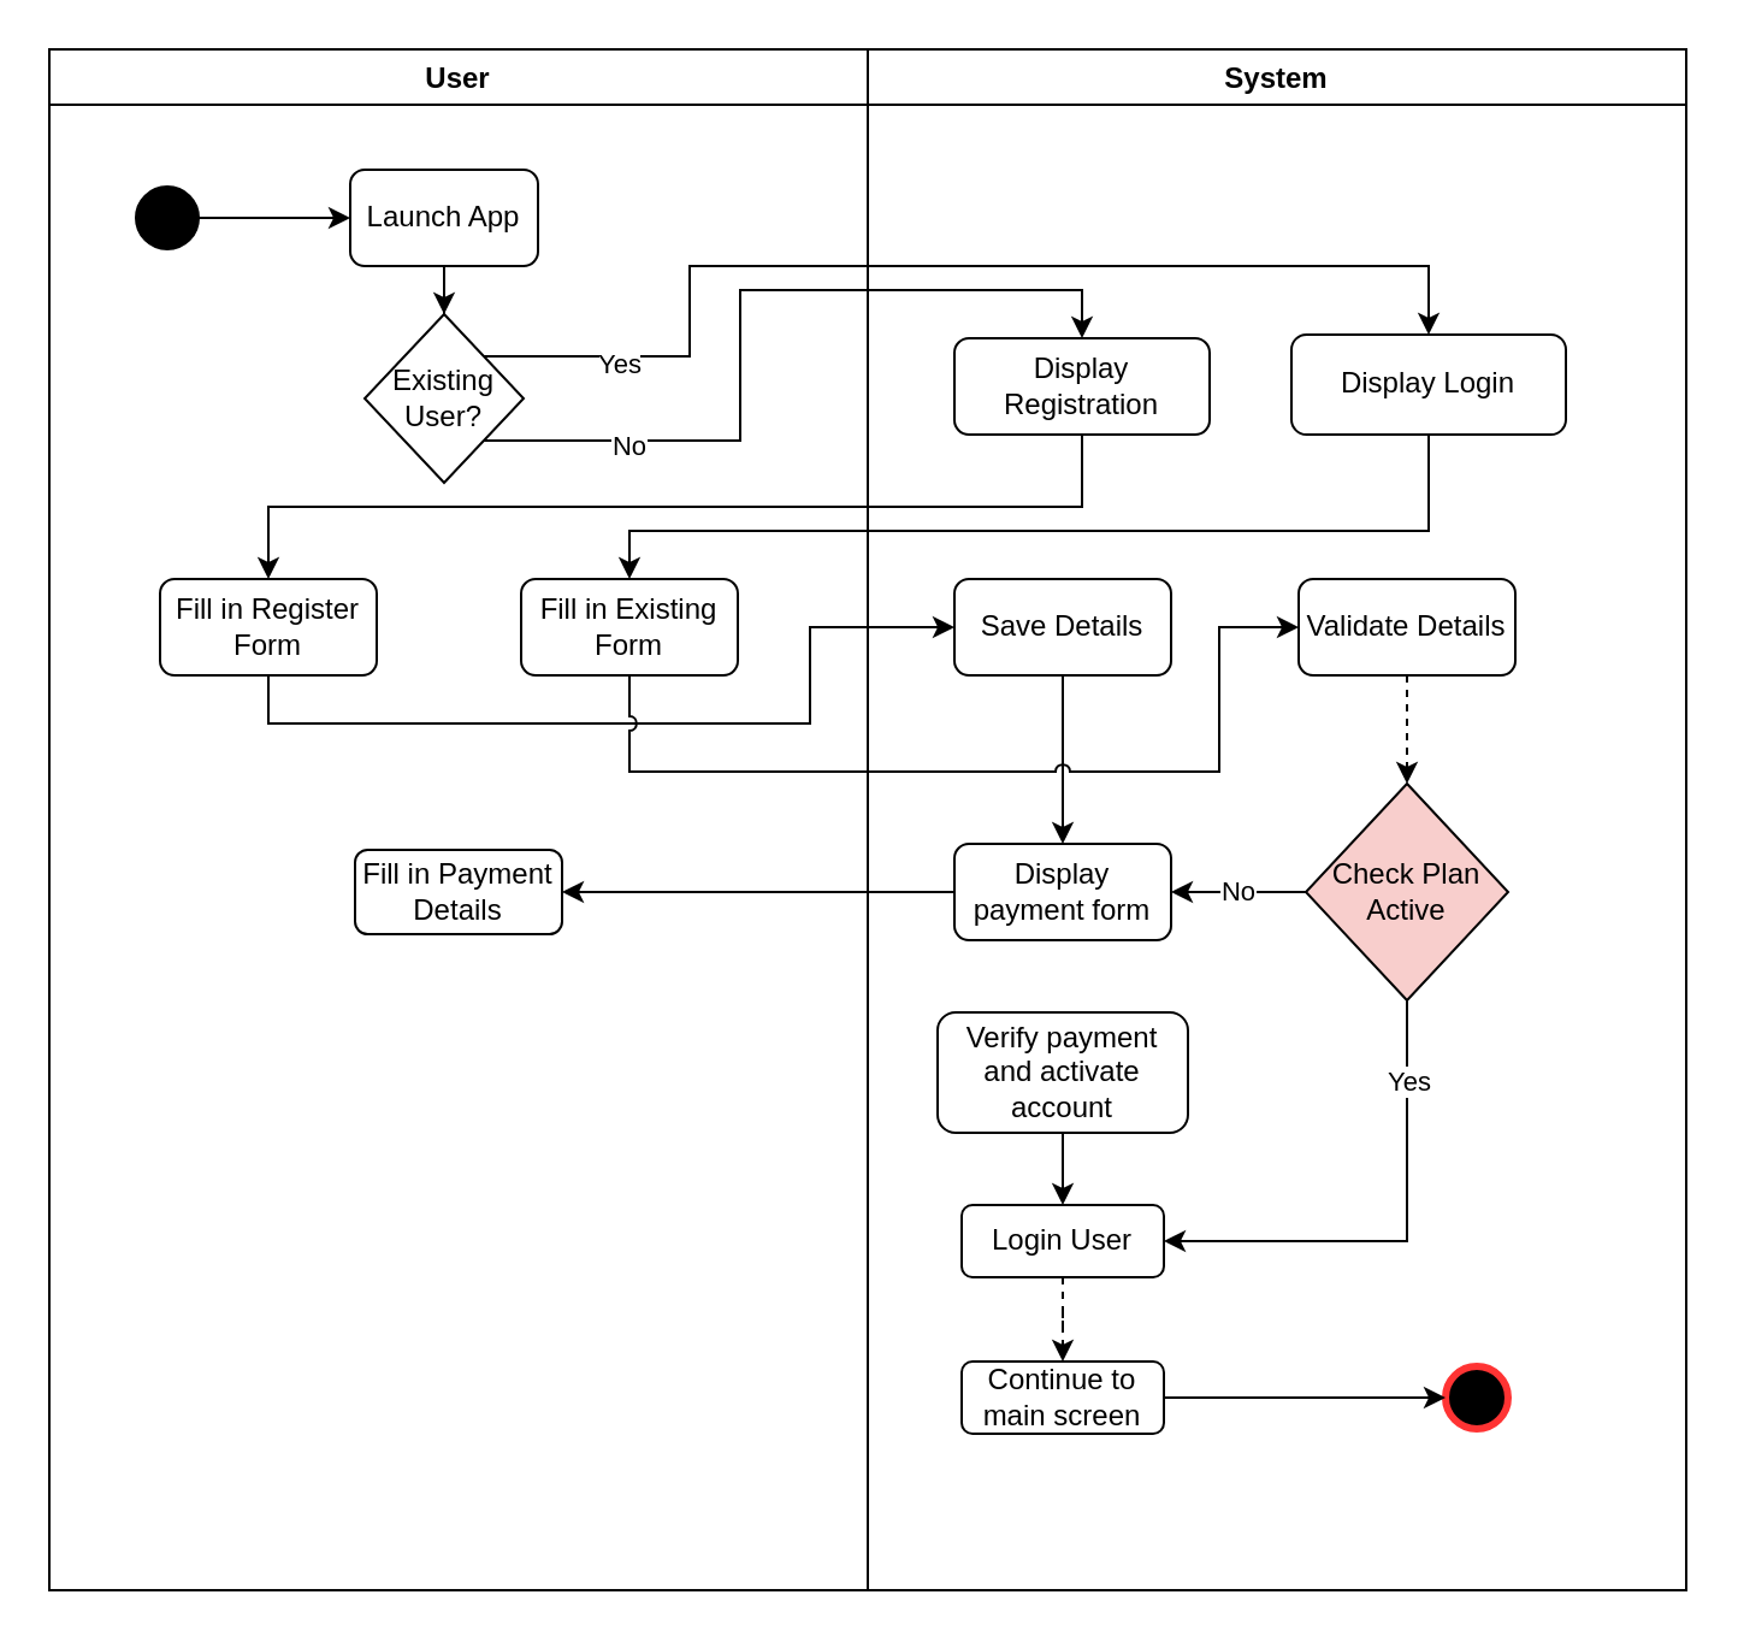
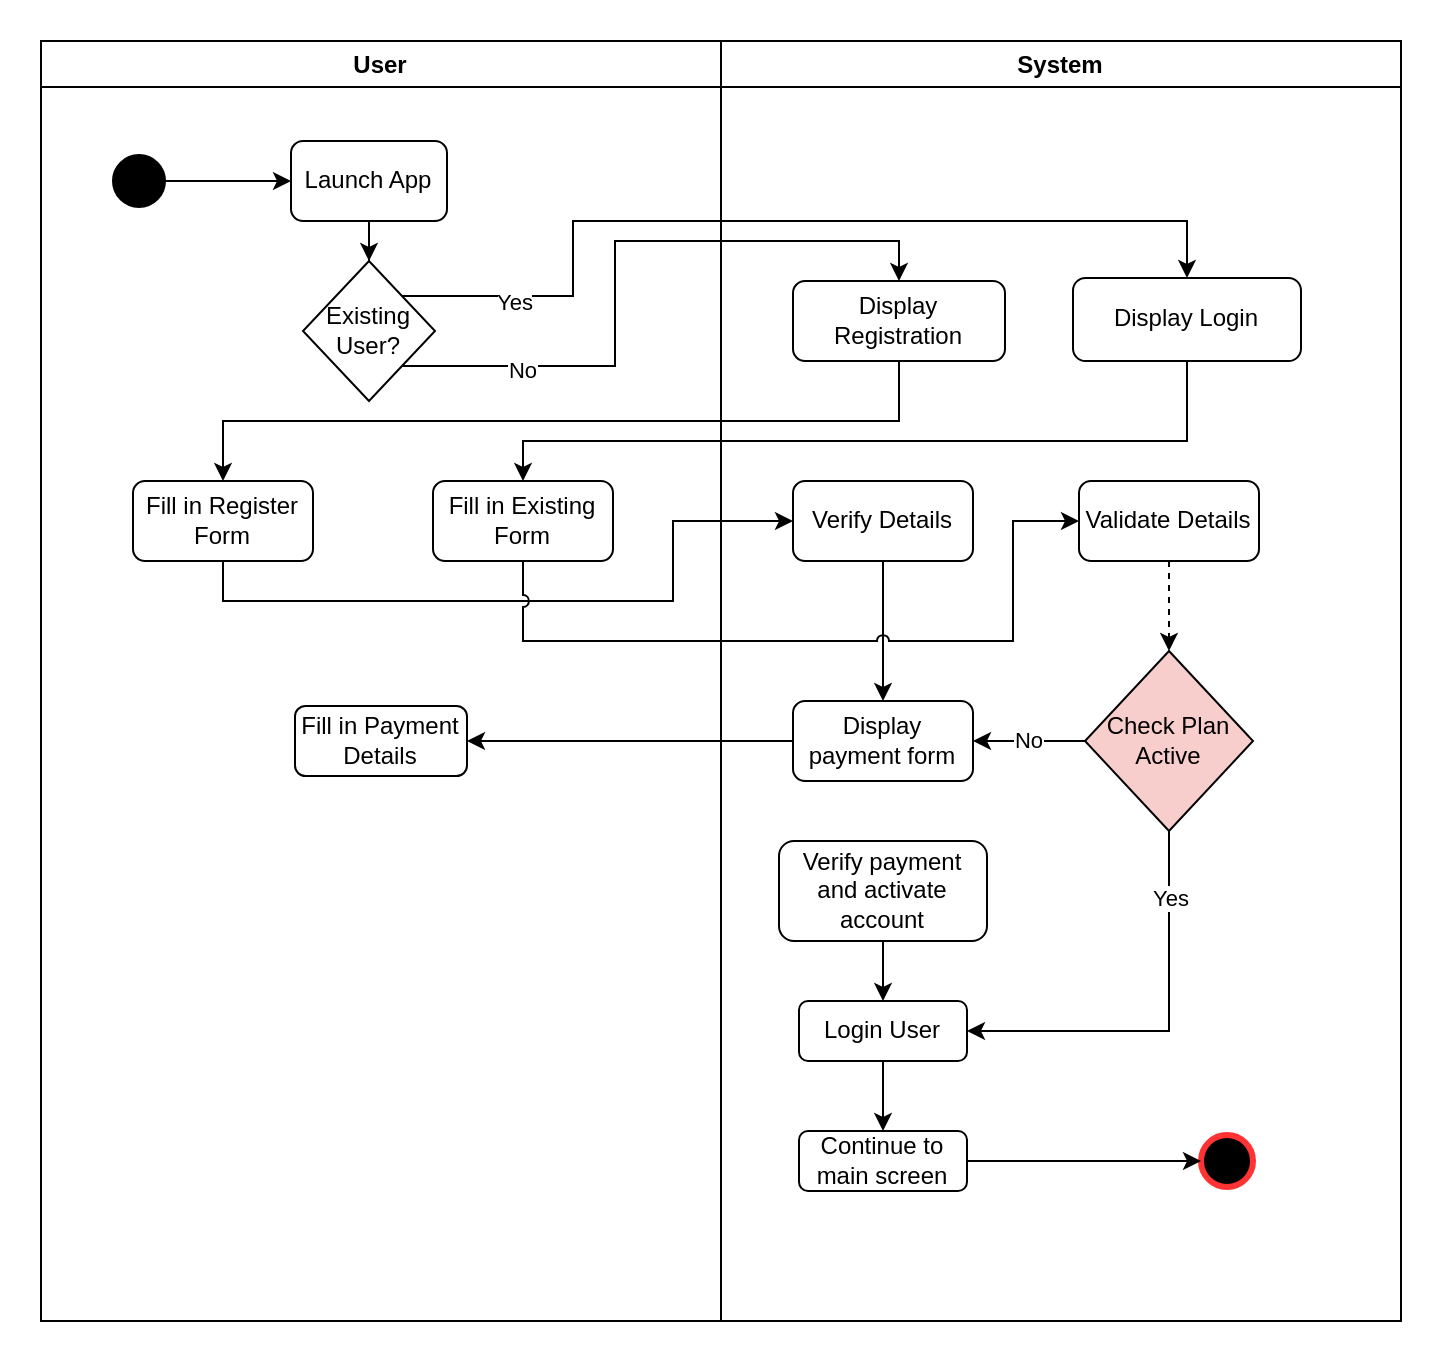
  <mxCell id="0" />
  <mxCell id="1" parent="0" />
  <mxCell id="2" value="" style="group" vertex="1" connectable="0" parent="1"><mxGeometry x="20" y="20" width="680" height="640" as="geometry" /></mxCell>
  <mxCell id="3" value="User" style="swimlane;" vertex="1" parent="2"><mxGeometry width="340" height="640" as="geometry" /></mxCell>
  <mxCell id="4" value="" style="ellipse;whiteSpace=wrap;html=1;aspect=fixed;fillColor=#000000;" vertex="1" parent="3"><mxGeometry x="36" y="57" width="26" height="26" as="geometry" /></mxCell>
  <mxCell id="5" value="" style="edgeStyle=orthogonalEdgeStyle;rounded=0;orthogonalLoop=1;jettySize=auto;html=1;entryX=0;entryY=0.5;entryDx=0;entryDy=0;exitX=1;exitY=0.5;exitDx=0;exitDy=0;" edge="1" parent="3" source="4" target="7"><mxGeometry relative="1" as="geometry"><mxPoint x="126" y="120" as="targetPoint" /></mxGeometry></mxCell>
  <mxCell id="6" value="" style="edgeStyle=orthogonalEdgeStyle;rounded=0;jumpStyle=arc;orthogonalLoop=1;jettySize=auto;html=1;" edge="1" parent="3" source="7" target="8"><mxGeometry relative="1" as="geometry" /></mxCell>
  <mxCell id="7" value="Launch App" style="rounded=1;whiteSpace=wrap;html=1;fillColor=#FFFFFF;" vertex="1" parent="3"><mxGeometry x="125" y="50" width="78" height="40" as="geometry" /></mxCell>
  <mxCell id="8" value="Existing &lt;br&gt;User?" style="rhombus;whiteSpace=wrap;html=1;fillColor=#FFFFFF;" vertex="1" parent="3"><mxGeometry x="131" y="110" width="66" height="70" as="geometry" /></mxCell>
  <mxCell id="9" value="Fill in Register Form" style="rounded=1;whiteSpace=wrap;html=1;fillColor=#FFFFFF;" vertex="1" parent="3"><mxGeometry x="46" y="220" width="90" height="40" as="geometry" /></mxCell>
  <mxCell id="10" value="Fill in Payment&lt;br&gt;Details" style="rounded=1;whiteSpace=wrap;html=1;fillColor=#FFFFFF;" vertex="1" parent="3"><mxGeometry x="127" y="332.5" width="86" height="35" as="geometry" /></mxCell>
  <mxCell id="11" value="Fill in Existing Form" style="rounded=1;whiteSpace=wrap;html=1;fillColor=#FFFFFF;" vertex="1" parent="3"><mxGeometry x="196" y="220" width="90" height="40" as="geometry" /></mxCell>
  <mxCell id="12" value="System" style="swimlane;" vertex="1" parent="2"><mxGeometry x="340" width="340" height="640" as="geometry" /></mxCell>
  <mxCell id="13" value="Display Registration" style="rounded=1;whiteSpace=wrap;html=1;fillColor=#FFFFFF;" vertex="1" parent="12"><mxGeometry x="36" y="120" width="106" height="40" as="geometry" /></mxCell>
  <mxCell id="14" style="edgeStyle=orthogonalEdgeStyle;rounded=0;jumpStyle=arc;orthogonalLoop=1;jettySize=auto;html=1;entryX=0.5;entryY=0;entryDx=0;entryDy=0;" edge="1" parent="12" source="15" target="16"><mxGeometry relative="1" as="geometry" /></mxCell>
- <mxCell id="15" value="Save Details" style="rounded=1;whiteSpace=wrap;html=1;fillColor=#FFFFFF;" vertex="1" parent="12"><mxGeometry x="36" y="220" width="90" height="40" as="geometry" /></mxCell>
+ <mxCell id="15" value="Verify Details" style="rounded=1;whiteSpace=wrap;html=1;fillColor=#FFFFFF;" vertex="1" parent="12"><mxGeometry x="36" y="220" width="90" height="40" as="geometry" /></mxCell>
  <mxCell id="16" value="Display payment form" style="rounded=1;whiteSpace=wrap;html=1;fillColor=#FFFFFF;" vertex="1" parent="12"><mxGeometry x="36" y="330" width="90" height="40" as="geometry" /></mxCell>
  <mxCell id="17" style="edgeStyle=orthogonalEdgeStyle;rounded=0;jumpStyle=arc;orthogonalLoop=1;jettySize=auto;html=1;entryX=0.5;entryY=0;entryDx=0;entryDy=0;" edge="1" parent="12" source="18" target="20"><mxGeometry relative="1" as="geometry" /></mxCell>
  <mxCell id="18" value="Verify payment and activate account" style="rounded=1;whiteSpace=wrap;html=1;fillColor=#FFFFFF;" vertex="1" parent="12"><mxGeometry x="29" y="400" width="104" height="50" as="geometry" /></mxCell>
- <mxCell id="19" style="edgeStyle=orthogonalEdgeStyle;rounded=0;jumpStyle=arc;orthogonalLoop=1;jettySize=auto;html=1;entryX=0.5;entryY=0;entryDx=0;entryDy=0;dashed=1;" edge="1" parent="12" source="20" target="29"><mxGeometry relative="1" as="geometry" /></mxCell>
+ <mxCell id="19" style="edgeStyle=orthogonalEdgeStyle;rounded=0;jumpStyle=arc;orthogonalLoop=1;jettySize=auto;html=1;entryX=0.5;entryY=0;entryDx=0;entryDy=0;" edge="1" parent="12" source="20" target="29"><mxGeometry relative="1" as="geometry" /></mxCell>
  <mxCell id="20" value="Login User" style="rounded=1;whiteSpace=wrap;html=1;fillColor=#FFFFFF;" vertex="1" parent="12"><mxGeometry x="39" y="480" width="84" height="30" as="geometry" /></mxCell>
  <mxCell id="21" value="Display Login" style="rounded=1;whiteSpace=wrap;html=1;fillColor=#FFFFFF;" vertex="1" parent="12"><mxGeometry x="176" y="118.5" width="114" height="41.5" as="geometry" /></mxCell>
  <mxCell id="22" style="edgeStyle=orthogonalEdgeStyle;rounded=0;jumpStyle=arc;orthogonalLoop=1;jettySize=auto;html=1;entryX=0.5;entryY=0;entryDx=0;entryDy=0;dashed=1;" edge="1" parent="12" source="23" target="27"><mxGeometry relative="1" as="geometry" /></mxCell>
  <mxCell id="23" value="Validate Details" style="rounded=1;whiteSpace=wrap;html=1;fillColor=#FFFFFF;" vertex="1" parent="12"><mxGeometry x="179" y="220" width="90" height="40" as="geometry" /></mxCell>
  <mxCell id="24" value="No" style="edgeStyle=orthogonalEdgeStyle;rounded=0;jumpStyle=arc;orthogonalLoop=1;jettySize=auto;html=1;entryX=1;entryY=0.5;entryDx=0;entryDy=0;" edge="1" parent="12" source="27" target="16"><mxGeometry relative="1" as="geometry" /></mxCell>
  <mxCell id="25" style="edgeStyle=orthogonalEdgeStyle;rounded=0;jumpStyle=arc;orthogonalLoop=1;jettySize=auto;html=1;entryX=1;entryY=0.5;entryDx=0;entryDy=0;" edge="1" parent="12" source="27" target="20"><mxGeometry relative="1" as="geometry"><Array as="points"><mxPoint x="224" y="495" /></Array></mxGeometry></mxCell>
  <mxCell id="26" value="Yes" style="edgeLabel;html=1;align=center;verticalAlign=middle;resizable=0;points=[];" vertex="1" connectable="0" parent="25"><mxGeometry x="-0.668" relative="1" as="geometry"><mxPoint as="offset" /></mxGeometry></mxCell>
  <mxCell id="27" value="Check Plan&lt;br&gt;Active" style="rhombus;whiteSpace=wrap;html=1;fillColor=#f8cecc;" vertex="1" parent="12"><mxGeometry x="182" y="305" width="84" height="90" as="geometry" /></mxCell>
  <mxCell id="28" value="" style="ellipse;whiteSpace=wrap;html=1;aspect=fixed;fillColor=#000000;strokeColor=#FF3333;strokeWidth=3;perimeterSpacing=0;shadow=0;sketch=0;gradientColor=none;" vertex="1" parent="12"><mxGeometry x="240" y="547" width="26" height="26" as="geometry" /></mxCell>
  <mxCell id="29" value="Continue to main screen" style="rounded=1;whiteSpace=wrap;html=1;fillColor=#FFFFFF;" vertex="1" parent="12"><mxGeometry x="39" y="545" width="84" height="30" as="geometry" /></mxCell>
  <mxCell id="30" style="edgeStyle=orthogonalEdgeStyle;rounded=0;jumpStyle=arc;orthogonalLoop=1;jettySize=auto;html=1;entryX=0;entryY=0.5;entryDx=0;entryDy=0;" edge="1" parent="12" source="29" target="28"><mxGeometry relative="1" as="geometry"><mxPoint x="216" y="560" as="targetPoint" /></mxGeometry></mxCell>
  <mxCell id="31" style="edgeStyle=orthogonalEdgeStyle;rounded=0;jumpStyle=arc;orthogonalLoop=1;jettySize=auto;html=1;exitX=1;exitY=0;exitDx=0;exitDy=0;entryX=0.5;entryY=0;entryDx=0;entryDy=0;" edge="1" parent="2" source="8" target="21"><mxGeometry relative="1" as="geometry"><Array as="points"><mxPoint x="266" y="128" /><mxPoint x="266" y="90" /><mxPoint x="573" y="90" /></Array></mxGeometry></mxCell>
  <mxCell id="32" value="Yes" style="edgeLabel;html=1;align=center;verticalAlign=middle;resizable=0;points=[];" vertex="1" connectable="0" parent="31"><mxGeometry x="-0.333" y="-1" relative="1" as="geometry"><mxPoint x="-60" y="39" as="offset" /></mxGeometry></mxCell>
  <mxCell id="33" style="edgeStyle=orthogonalEdgeStyle;rounded=0;jumpStyle=arc;orthogonalLoop=1;jettySize=auto;html=1;exitX=1;exitY=1;exitDx=0;exitDy=0;entryX=0.5;entryY=0;entryDx=0;entryDy=0;" edge="1" parent="2" source="8" target="13"><mxGeometry relative="1" as="geometry"><Array as="points"><mxPoint x="287" y="163" /><mxPoint x="287" y="100" /><mxPoint x="429" y="100" /></Array></mxGeometry></mxCell>
  <mxCell id="34" value="No" style="edgeLabel;html=1;align=center;verticalAlign=middle;resizable=0;points=[];" vertex="1" connectable="0" parent="33"><mxGeometry x="-0.466" y="-2" relative="1" as="geometry"><mxPoint x="-28" as="offset" /></mxGeometry></mxCell>
  <mxCell id="35" style="edgeStyle=orthogonalEdgeStyle;rounded=0;jumpStyle=arc;orthogonalLoop=1;jettySize=auto;html=1;entryX=0.5;entryY=0;entryDx=0;entryDy=0;" edge="1" parent="2" source="13" target="9"><mxGeometry relative="1" as="geometry"><Array as="points"><mxPoint x="429" y="190" /><mxPoint x="91" y="190" /></Array></mxGeometry></mxCell>
  <mxCell id="36" style="edgeStyle=orthogonalEdgeStyle;rounded=0;jumpStyle=arc;orthogonalLoop=1;jettySize=auto;html=1;entryX=0.5;entryY=0;entryDx=0;entryDy=0;" edge="1" parent="2" source="21" target="11"><mxGeometry relative="1" as="geometry"><Array as="points"><mxPoint x="573" y="200" /><mxPoint x="241" y="200" /></Array></mxGeometry></mxCell>
  <mxCell id="37" style="edgeStyle=orthogonalEdgeStyle;rounded=0;jumpStyle=arc;orthogonalLoop=1;jettySize=auto;html=1;entryX=0;entryY=0.5;entryDx=0;entryDy=0;" edge="1" parent="2" source="9" target="15"><mxGeometry relative="1" as="geometry"><Array as="points"><mxPoint x="91" y="280" /><mxPoint x="316" y="280" /><mxPoint x="316" y="240" /></Array></mxGeometry></mxCell>
  <mxCell id="38" style="edgeStyle=orthogonalEdgeStyle;rounded=0;jumpStyle=arc;orthogonalLoop=1;jettySize=auto;html=1;entryX=0;entryY=0.5;entryDx=0;entryDy=0;" edge="1" parent="2" source="11" target="23"><mxGeometry relative="1" as="geometry"><Array as="points"><mxPoint x="241" y="300" /><mxPoint x="486" y="300" /><mxPoint x="486" y="240" /></Array></mxGeometry></mxCell>
  <mxCell id="39" style="edgeStyle=orthogonalEdgeStyle;rounded=0;jumpStyle=arc;orthogonalLoop=1;jettySize=auto;html=1;entryX=1;entryY=0.5;entryDx=0;entryDy=0;" edge="1" parent="2" source="16" target="10"><mxGeometry relative="1" as="geometry" /></mxCell>
